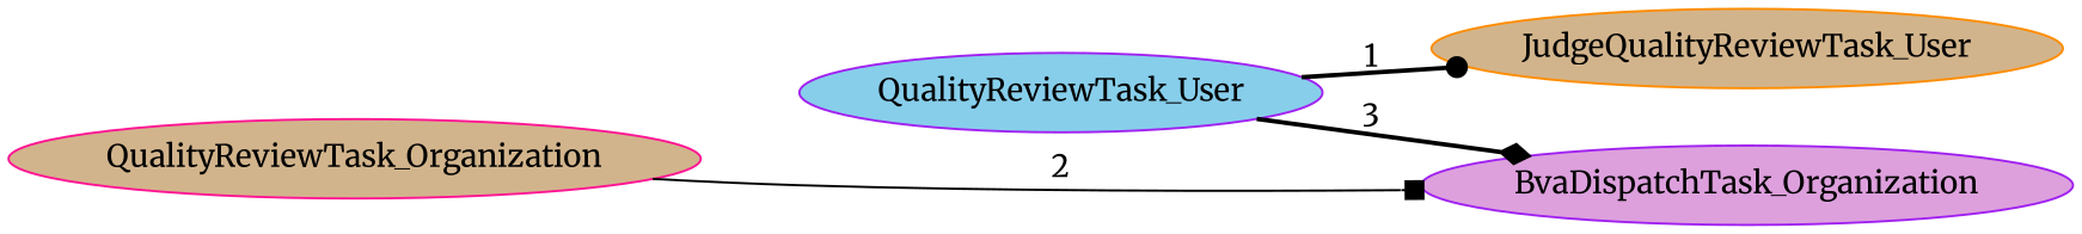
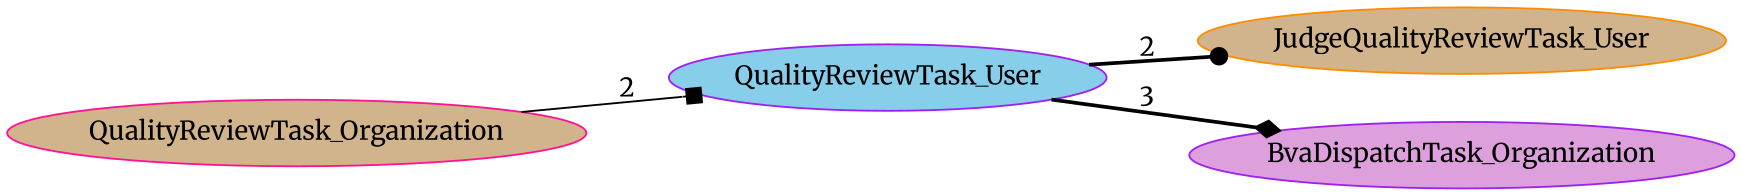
  digraph {
    fontname=Merriweather
    rankdir=LR
    node [color=purple fillcolor=tan fontname=Merriweather style=filled]
    edge [fontname=Merriweather style=bold]
    QualityReviewTask_User [fillcolor=skyblue]
    JudgeQualityReviewTask_User [color=darkorange]
    BvaDispatchTask_Organization [fillcolor=plum]
    QualityReviewTask_Organization [color=deeppink]
-   QualityReviewTask_User -> JudgeQualityReviewTask_User [arrowhead=dot label=1]
+   QualityReviewTask_User -> JudgeQualityReviewTask_User [arrowhead=dot label=2]
    QualityReviewTask_User -> BvaDispatchTask_Organization [arrowhead=diamond label=3]
-   QualityReviewTask_Organization -> BvaDispatchTask_Organization [arrowhead=box label=2 style=solid]
+   QualityReviewTask_Organization -> QualityReviewTask_User [arrowhead=box label=2 style=solid]
  }
